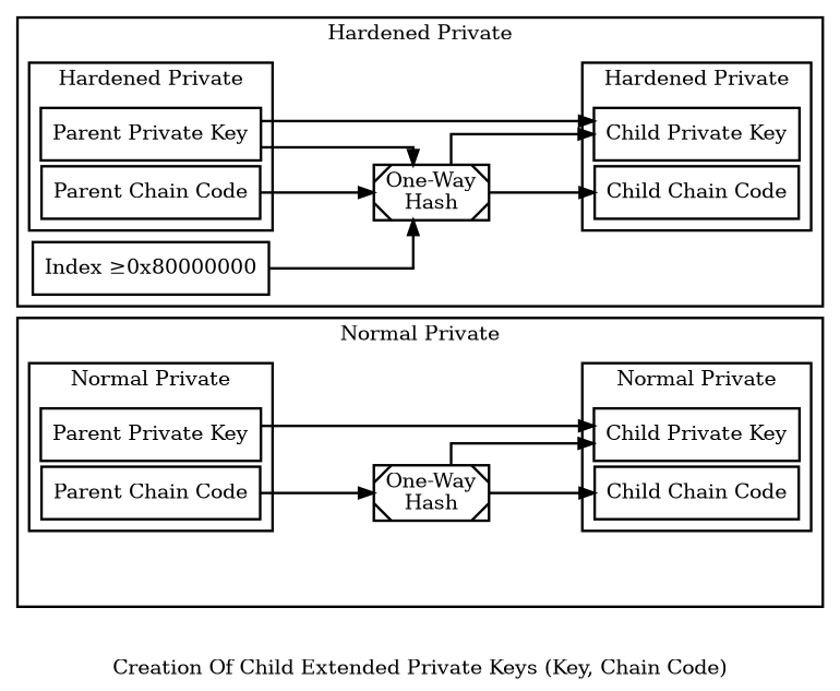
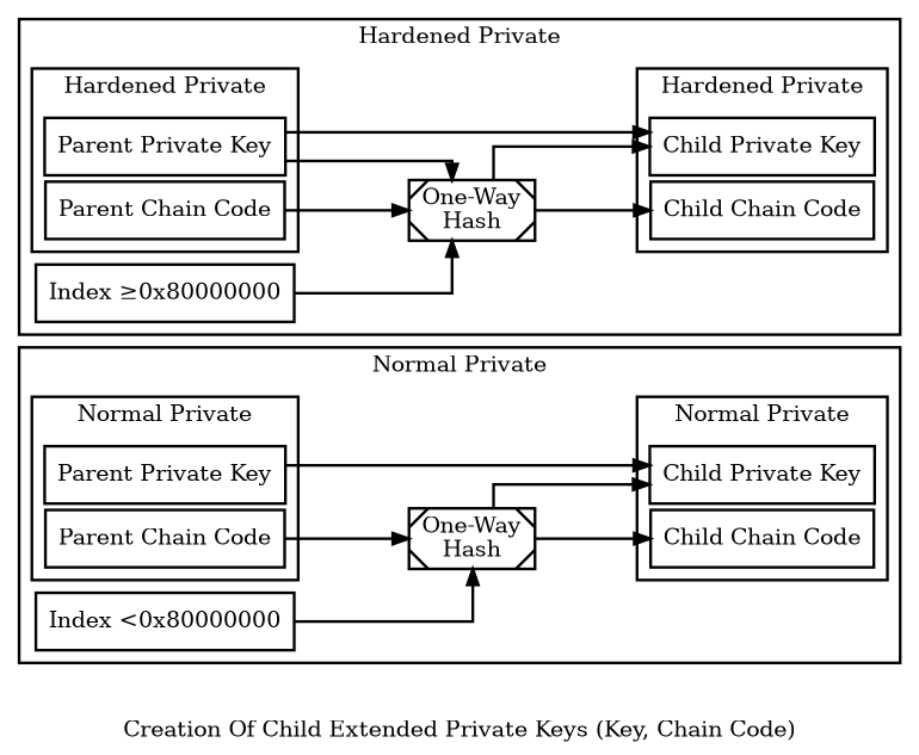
  digraph {
    label="Creation Of Child Extended Private Keys (Key, Chain Code)"
    nodesep=0.05
    penwidth=1.75
    rankdir=LR
    ranksep=1.0
    splines=ortho
    node [penwidth=1.75 shape=box]
    edge [penwidth=1.75]
    n1 [label="Parent Private Key"]
    n2 [label="Parent Chain Code"]
    n3 [label="Child Private Key"]
    n4 [label="Child Chain Code"]
    n5 [label="One-Way\nHash" style=diagonals]
+   n6 [label="Index <0x80000000"]
    n7 [label="Parent Private Key"]
    n8 [label="Parent Chain Code"]
    n9 [label="Child Private Key"]
    n10 [label="Child Chain Code"]
    n11 [label="One-Way\nHash" style=diagonals]
    n12 [label="Index ≥0x80000000"]
    subgraph cluster_1 {
      label="Normal Private"
      n5
+     n6
      subgraph cluster_2 {
        label="Normal Private"
        n1
        n2
      }
      subgraph cluster_3 {
        label="Normal Private"
        n3
        n4
      }
    }
    subgraph cluster_4 {
      label="Hardened Private"
      n11
      n12
      subgraph cluster_5 {
        label="Hardened Private"
        n7
        n8
      }
      subgraph cluster_6 {
        label="Hardened Private"
        n9
        n10
      }
    }
    n1 -> n3
    n2 -> n5
    n5 -> n3
    n5 -> n4
+   n6 -> n5
    n7 -> n9
    n7 -> n11
    n8 -> n11
    n11 -> n9
    n11 -> n10
    n12 -> n11
  }
